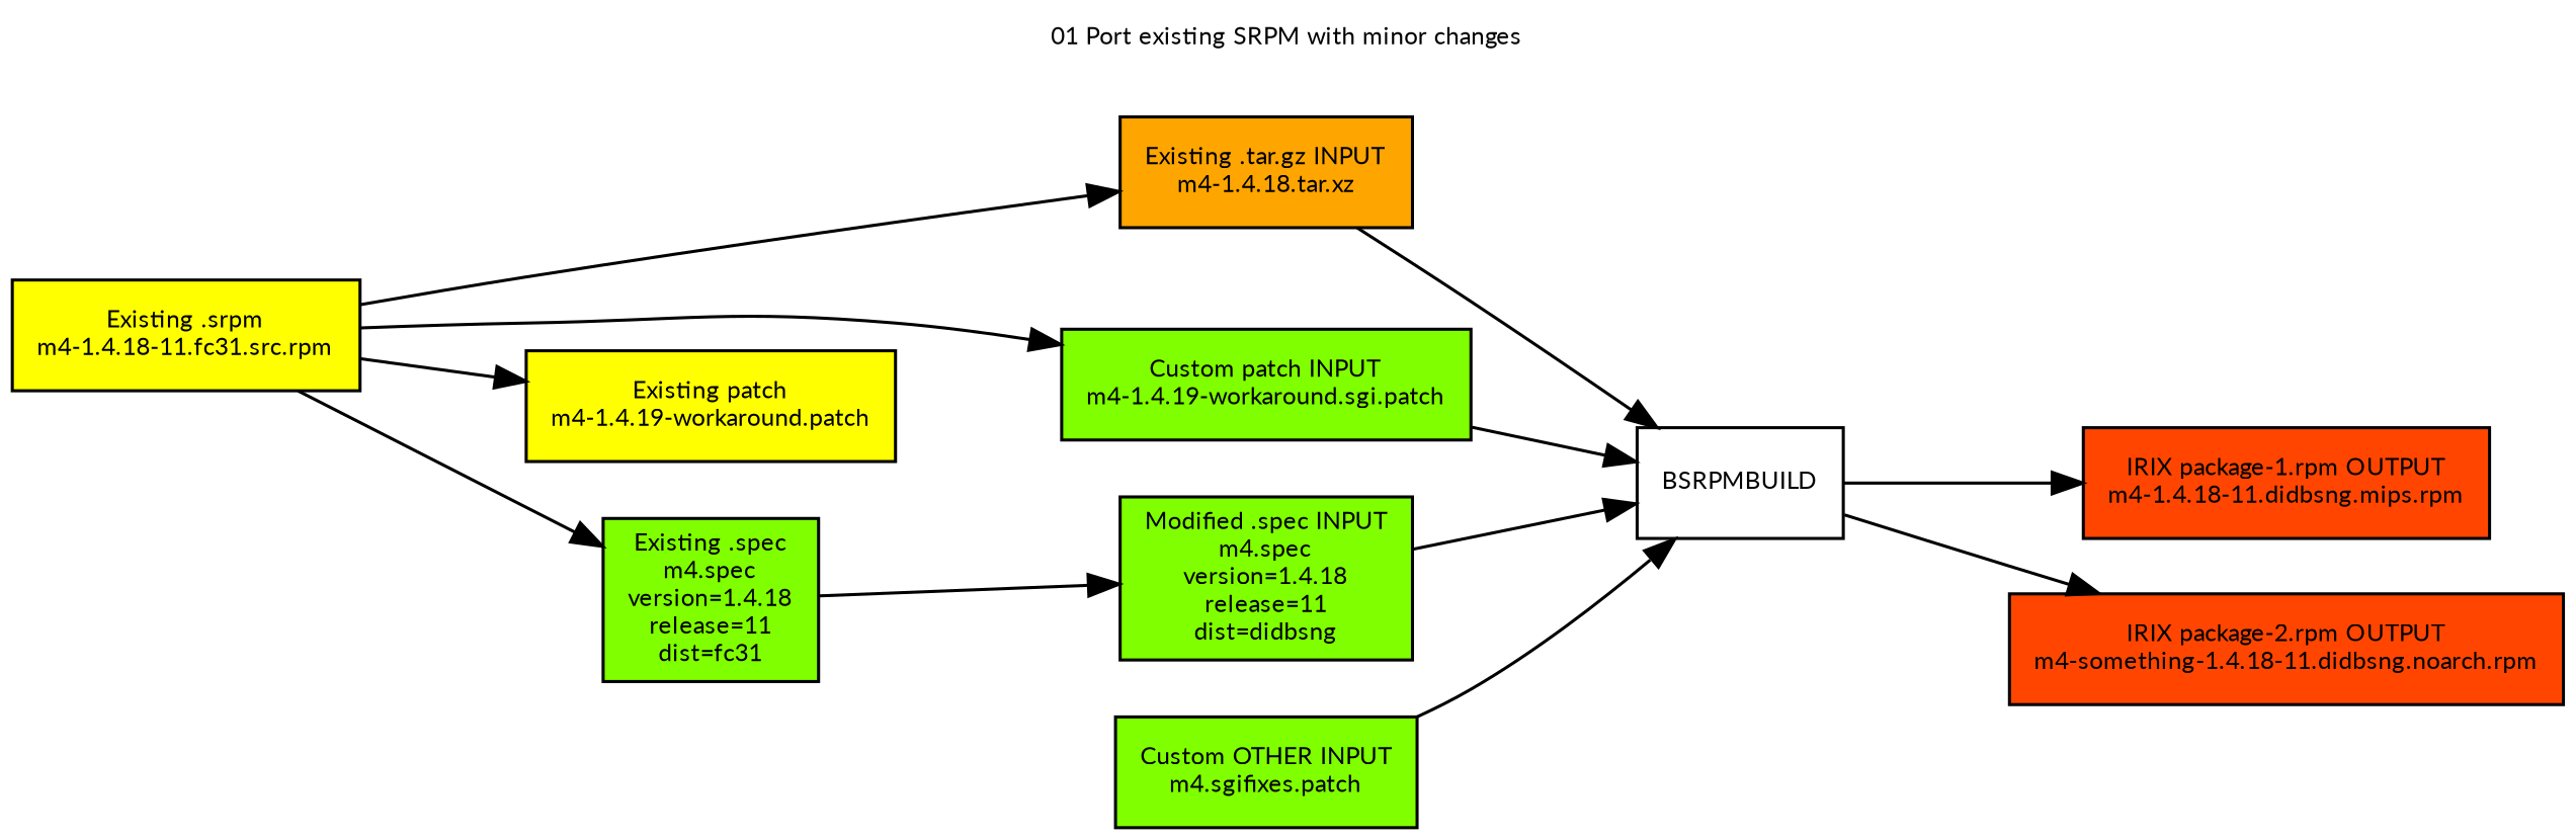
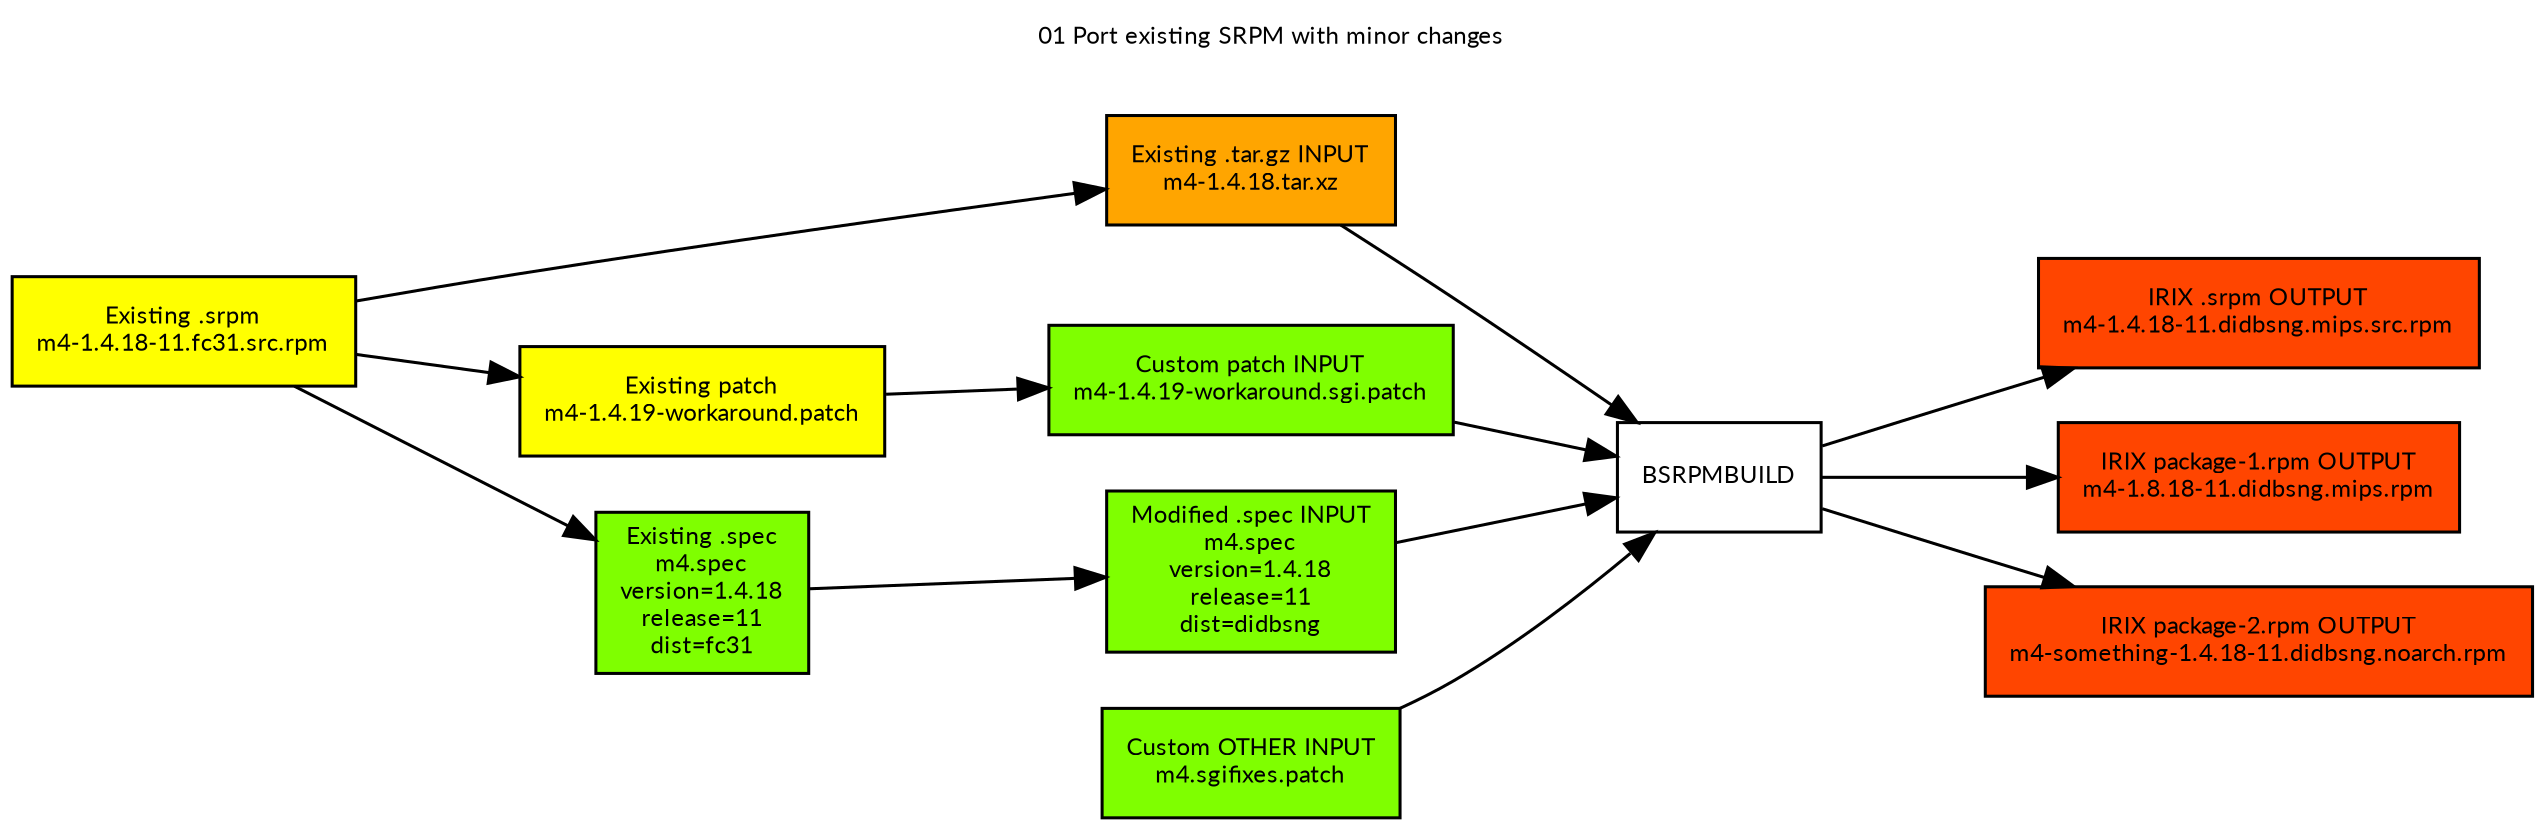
  strict digraph {
    concentrate=false
    fontname=Lato
    fontsize=8
    label="01 Port existing SRPM with minor changes"
    labelloc=t
    rankdir=LR
    ranksep=0.75
    remincross=true
    node [fillcolor=chartreuse1 fontcolor=black fontname=Lato fontsize=8 shape=box style=filled]
    edge [fontname=Lato]
    n1 [fillcolor=orange label="Existing .tar.gz INPUT\nm4-1.4.18.tar.xz\n"]
    n2 [label="Modified .spec INPUT\nm4.spec\nversion=1.4.18\nrelease=11\ndist=didbsng\n"]
    n3 [label="Custom patch INPUT\nm4-1.4.19-workaround.sgi.patch\n"]
    n4 [label="Custom OTHER INPUT\nm4.sgifixes.patch\n"]
    n5 [fillcolor=yellow label="Existing .srpm\nm4-1.4.18-11.fc31.src.rpm\n"]
    n6 [label="Existing .spec\nm4.spec\nversion=1.4.18\nrelease=11\ndist=fc31\n"]
    n7 [fillcolor=yellow label="Existing patch\nm4-1.4.19-workaround.patch\n"]
    BSRPMBUILD [fillcolor=white]
-   n10 [fillcolor=orangered label="IRIX package-1.rpm OUTPUT\nm4-1.4.18-11.didbsng.mips.rpm\n"]
+   n9 [fillcolor=orangered label="IRIX .srpm OUTPUT\nm4-1.4.18-11.didbsng.mips.src.rpm\n"]
+   n10 [fillcolor=orangered label="IRIX package-1.rpm OUTPUT\nm4-1.8.18-11.didbsng.mips.rpm\n"]
    n11 [fillcolor=orangered label="IRIX package-2.rpm OUTPUT\nm4-something-1.4.18-11.didbsng.noarch.rpm"]
    subgraph sub_1 {
      color=ivory3
      label="Didbsng - Minor changes to source package"
      style=filled
      n5
      n6
      n7
      BSRPMBUILD
+     n9
      n10
      n11
      subgraph sub_2 {
        color=ivory3
        label="Didbsng - Minor changes to source package"
        rank=same
        style=filled
        n1
        n2
        n3
        n4
      }
    }
    n1 -> BSRPMBUILD
    n2 -> BSRPMBUILD
    n3 -> BSRPMBUILD
    n4 -> BSRPMBUILD
    n5 -> n1
    n5 -> n6
    n5 -> n7
    n6 -> n2
-   n5 -> n3
+   n7 -> n3
+   BSRPMBUILD -> n9
    BSRPMBUILD -> n10
    BSRPMBUILD -> n11
  }
